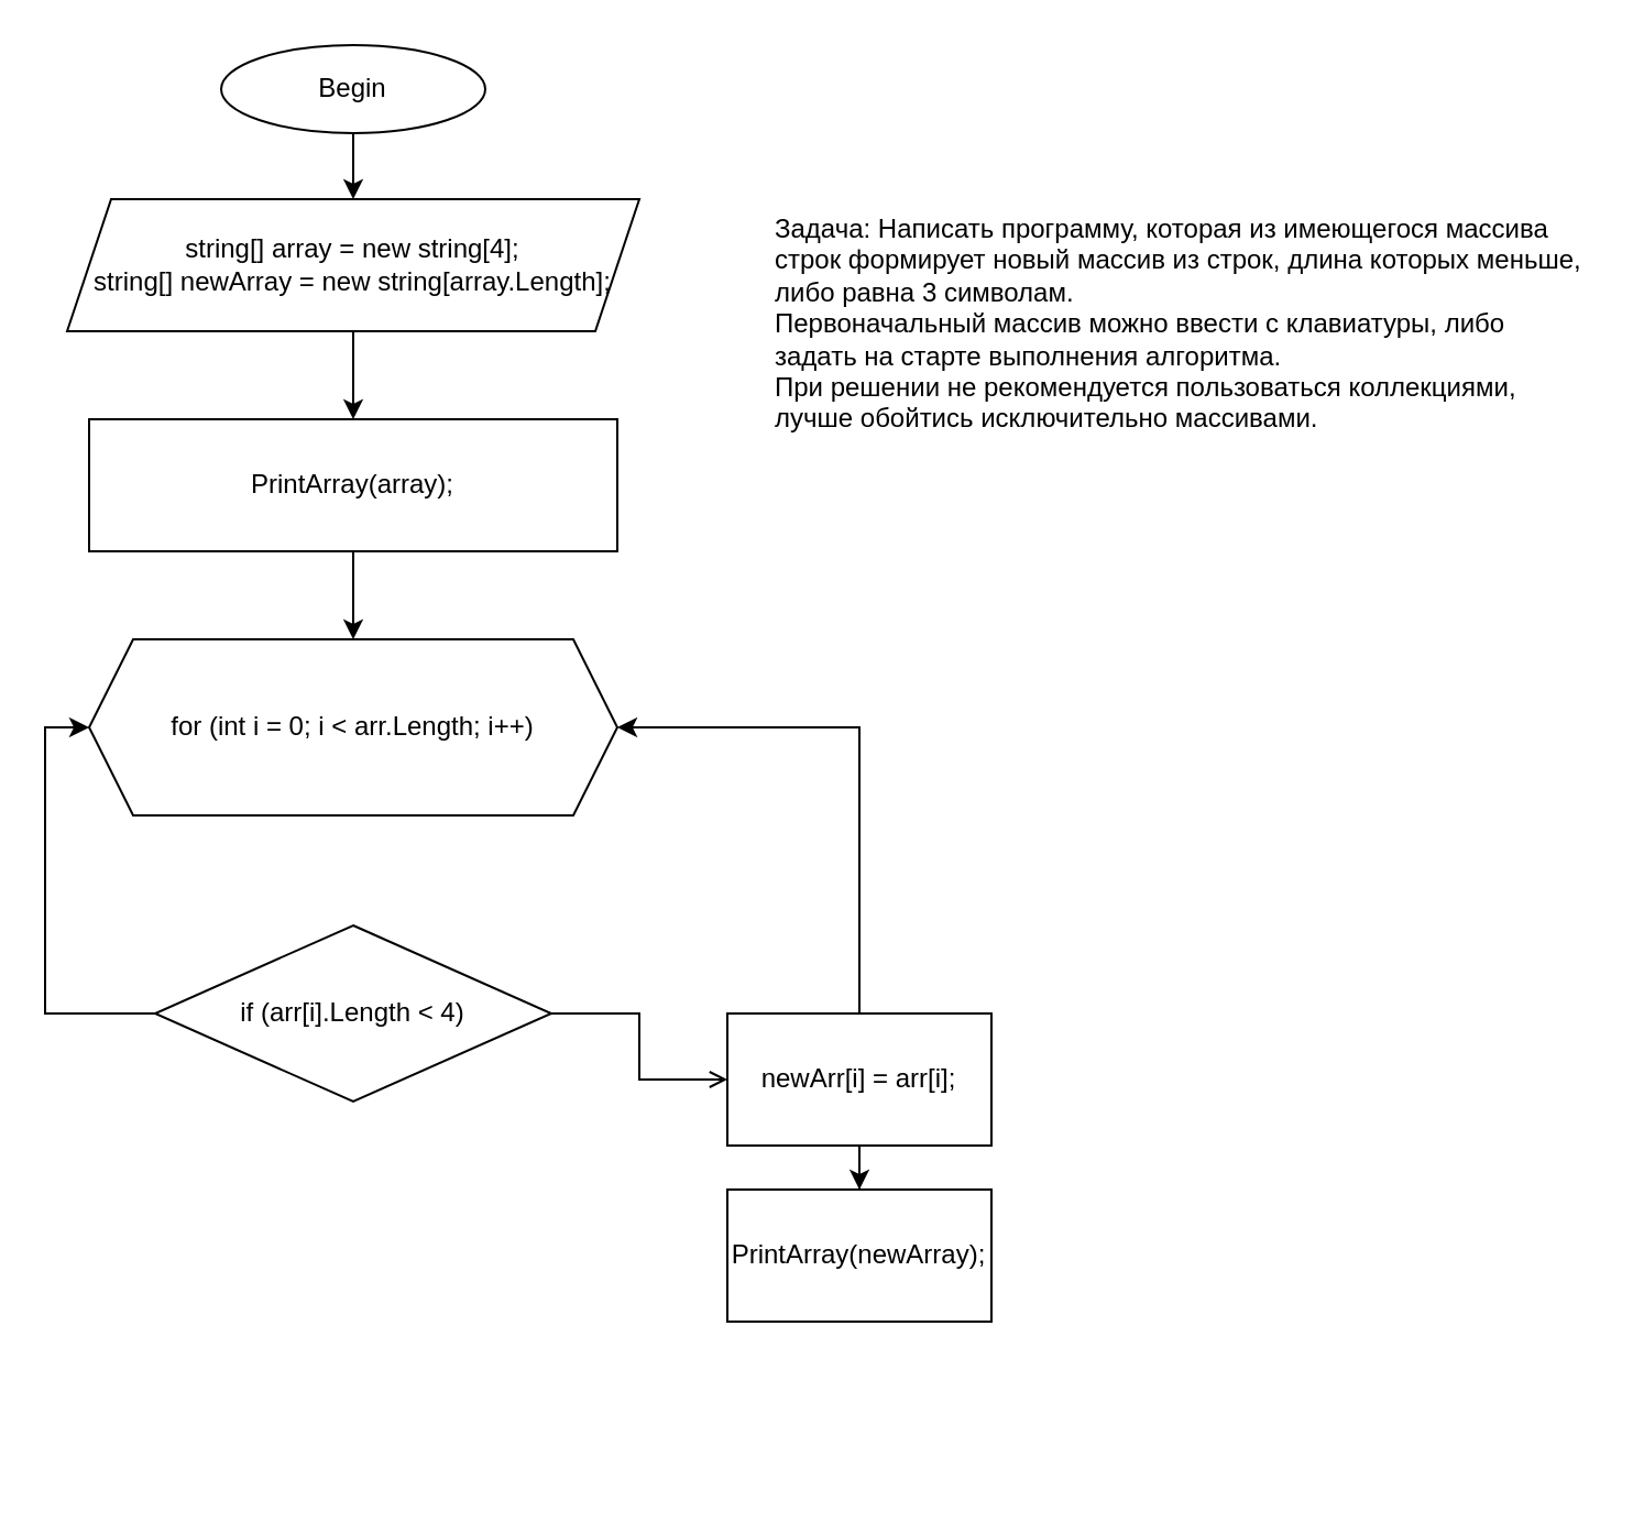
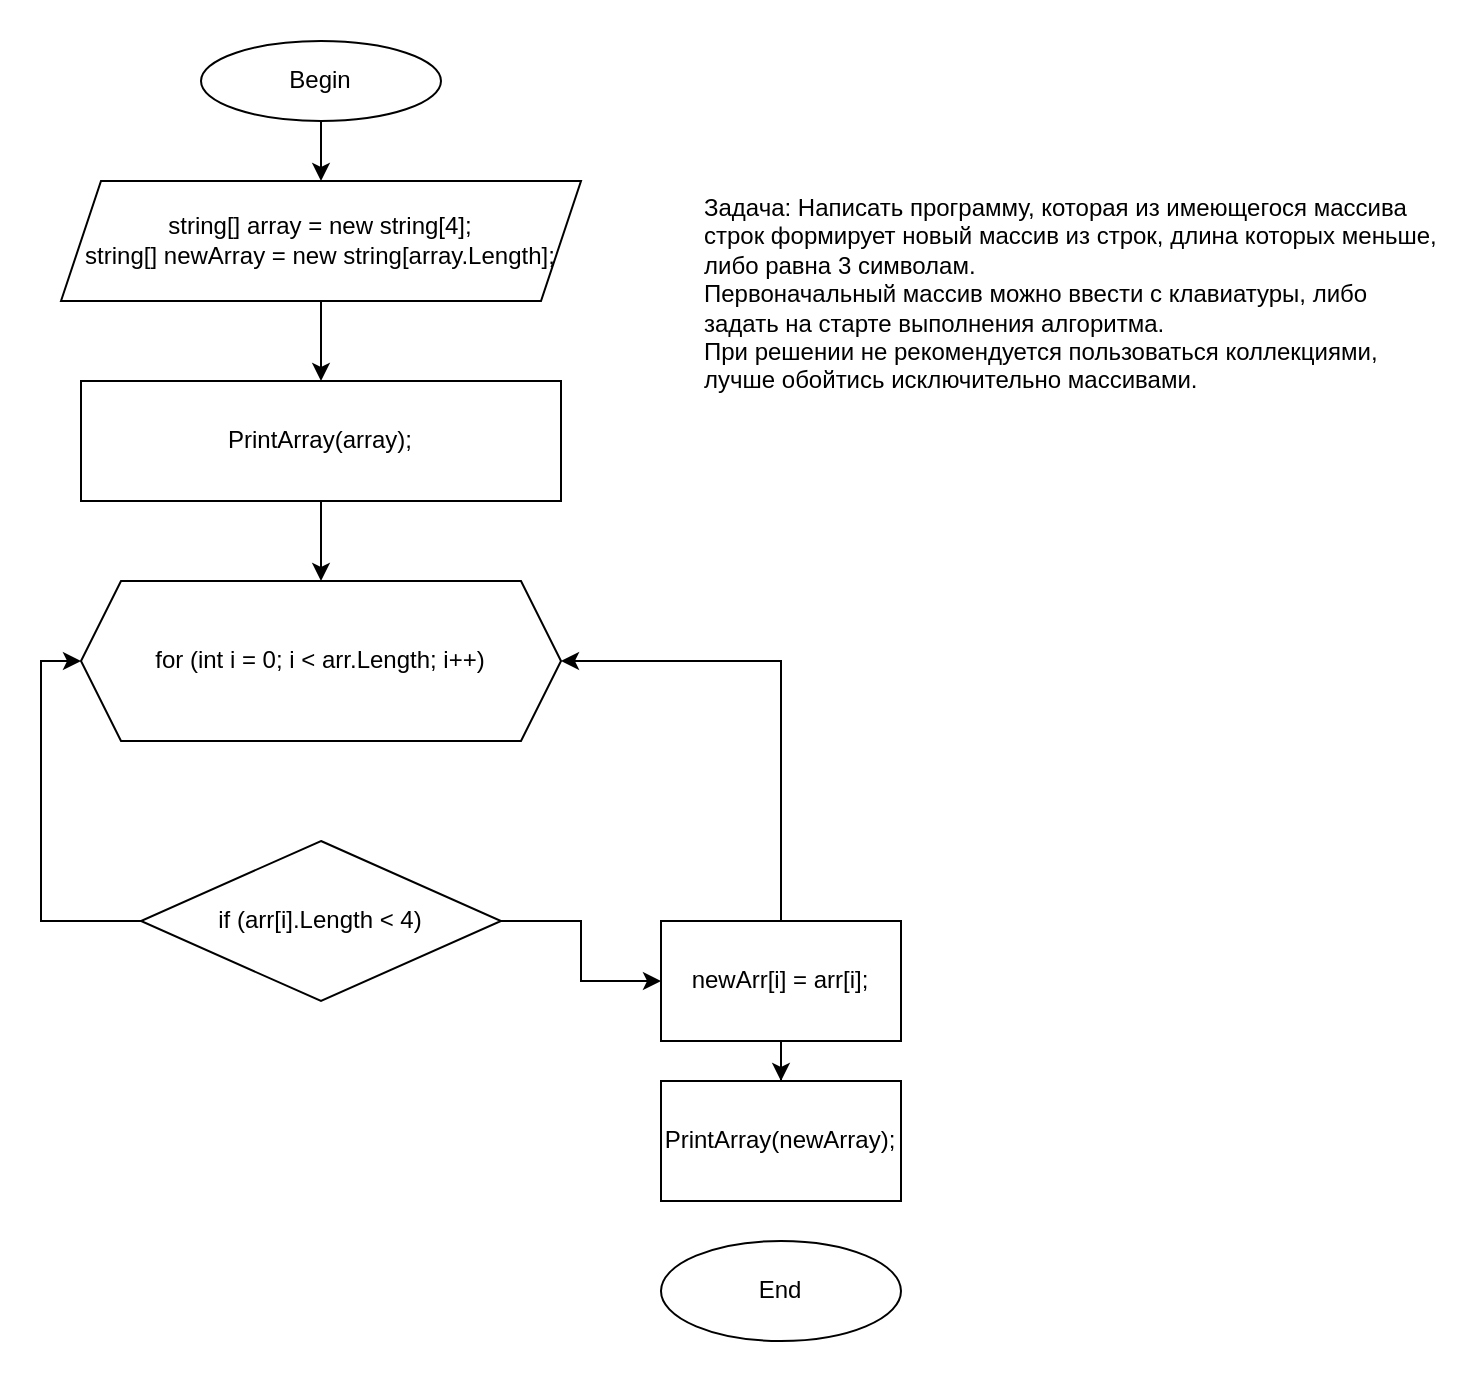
  <mxCell id="0" />
  <mxCell id="1" parent="0" />
  <mxCell id="2" value="" style="edgeStyle=orthogonalEdgeStyle;rounded=0;orthogonalLoop=1;jettySize=auto;html=1;" edge="1" parent="1" source="3" target="5"><mxGeometry relative="1" as="geometry" /></mxCell>
  <mxCell id="3" value="Begin" style="ellipse;whiteSpace=wrap;html=1;" vertex="1" parent="1"><mxGeometry x="100" y="20" width="120" height="40" as="geometry" /></mxCell>
  <mxCell id="4" value="" style="edgeStyle=orthogonalEdgeStyle;rounded=0;orthogonalLoop=1;jettySize=auto;html=1;fontFamily=Helvetica;fontSize=12;fontColor=default;" edge="1" parent="1" source="5" target="7"><mxGeometry relative="1" as="geometry" /></mxCell>
  <mxCell id="5" value="string[] array = new string[4];&#10;string[] newArray = new string[array.Length];" style="shape=parallelogram;perimeter=parallelogramPerimeter;whiteSpace=wrap;html=1;fixedSize=1;" vertex="1" parent="1"><mxGeometry x="30" y="90" width="260" height="60" as="geometry" /></mxCell>
  <mxCell id="6" value="" style="edgeStyle=orthogonalEdgeStyle;rounded=0;orthogonalLoop=1;jettySize=auto;html=1;fontFamily=Helvetica;fontSize=12;fontColor=default;" edge="1" parent="1" source="7" target="8"><mxGeometry relative="1" as="geometry" /></mxCell>
  <mxCell id="7" value="PrintArray(array);" style="rounded=0;whiteSpace=wrap;html=1;strokeColor=default;fontFamily=Helvetica;fontSize=12;fontColor=default;fillColor=default;" vertex="1" parent="1"><mxGeometry x="40" y="190" width="240" height="60" as="geometry" /></mxCell>
  <mxCell id="8" value="for (int i = 0; i &lt; arr.Length; i++)" style="shape=hexagon;perimeter=hexagonPerimeter2;whiteSpace=wrap;html=1;fixedSize=1;strokeColor=default;fontFamily=Helvetica;fontSize=12;fontColor=default;fillColor=default;" vertex="1" parent="1"><mxGeometry x="40" y="290" width="240" height="80" as="geometry" /></mxCell>
  <mxCell id="9" style="edgeStyle=orthogonalEdgeStyle;rounded=0;orthogonalLoop=1;jettySize=auto;html=1;entryX=0;entryY=0.5;entryDx=0;entryDy=0;fontFamily=Helvetica;fontSize=12;fontColor=default;" edge="1" parent="1" source="11" target="8"><mxGeometry relative="1" as="geometry"><Array as="points"><mxPoint x="20" y="460" /><mxPoint x="20" y="330" /></Array></mxGeometry></mxCell>
- <mxCell id="10" value="" style="edgeStyle=orthogonalEdgeStyle;rounded=0;orthogonalLoop=1;jettySize=auto;html=1;fontFamily=Helvetica;fontSize=12;fontColor=default;endArrow=open;" edge="1" parent="1" source="11" target="14"><mxGeometry relative="1" as="geometry" /></mxCell>
+ <mxCell id="10" value="" style="edgeStyle=orthogonalEdgeStyle;rounded=0;orthogonalLoop=1;jettySize=auto;html=1;fontFamily=Helvetica;fontSize=12;fontColor=default;" edge="1" parent="1" source="11" target="14"><mxGeometry relative="1" as="geometry" /></mxCell>
  <mxCell id="11" value="if (arr[i].Length &lt; 4)" style="rhombus;whiteSpace=wrap;html=1;strokeColor=default;fontFamily=Helvetica;fontSize=12;fontColor=default;fillColor=default;" vertex="1" parent="1"><mxGeometry x="70" y="420" width="180" height="80" as="geometry" /></mxCell>
  <mxCell id="12" style="edgeStyle=orthogonalEdgeStyle;rounded=0;orthogonalLoop=1;jettySize=auto;html=1;fontFamily=Helvetica;fontSize=12;fontColor=default;entryX=1;entryY=0.5;entryDx=0;entryDy=0;" edge="1" parent="1" source="14" target="8"><mxGeometry relative="1" as="geometry"><mxPoint x="380" y="390" as="targetPoint" /><Array as="points"><mxPoint x="390" y="330" /></Array></mxGeometry></mxCell>
  <mxCell id="13" value="" style="edgeStyle=orthogonalEdgeStyle;rounded=0;orthogonalLoop=1;jettySize=auto;html=1;fontFamily=Helvetica;fontSize=12;fontColor=default;" edge="1" parent="1" source="14" target="15"><mxGeometry relative="1" as="geometry" /></mxCell>
  <mxCell id="14" value="newArr[i] = arr[i];" style="rounded=0;whiteSpace=wrap;html=1;strokeColor=default;fontFamily=Helvetica;fontSize=12;fontColor=default;fillColor=default;" vertex="1" parent="1"><mxGeometry x="330" y="460" width="120" height="60" as="geometry" /></mxCell>
  <mxCell id="15" value="PrintArray(newArray);" style="rounded=0;whiteSpace=wrap;html=1;strokeColor=default;fontFamily=Helvetica;fontSize=12;fontColor=default;fillColor=default;" vertex="1" parent="1"><mxGeometry x="330" y="540" width="120" height="60" as="geometry" /></mxCell>
+ <mxCell id="16" value="End" style="ellipse;whiteSpace=wrap;html=1;strokeColor=default;fontFamily=Helvetica;fontSize=12;fontColor=default;fillColor=default;" vertex="1" parent="1"><mxGeometry x="330" y="620" width="120" height="50" as="geometry" /></mxCell>
  <mxCell id="17" value="Задача: Написать программу, которая из имеющегося массива строк формирует новый массив из строк, длина которых меньше, либо равна 3 символам.&amp;nbsp;&lt;br&gt;Первоначальный массив можно ввести с клавиатуры, либо задать на старте выполнения алгоритма.&amp;nbsp;&lt;br&gt;При решении не рекомендуется пользоваться коллекциями, лучше обойтись исключительно массивами." style="text;whiteSpace=wrap;html=1;fontSize=12;fontFamily=Helvetica;fontColor=default;" vertex="1" parent="1"><mxGeometry x="350" y="90" width="370" height="130" as="geometry" /></mxCell>
